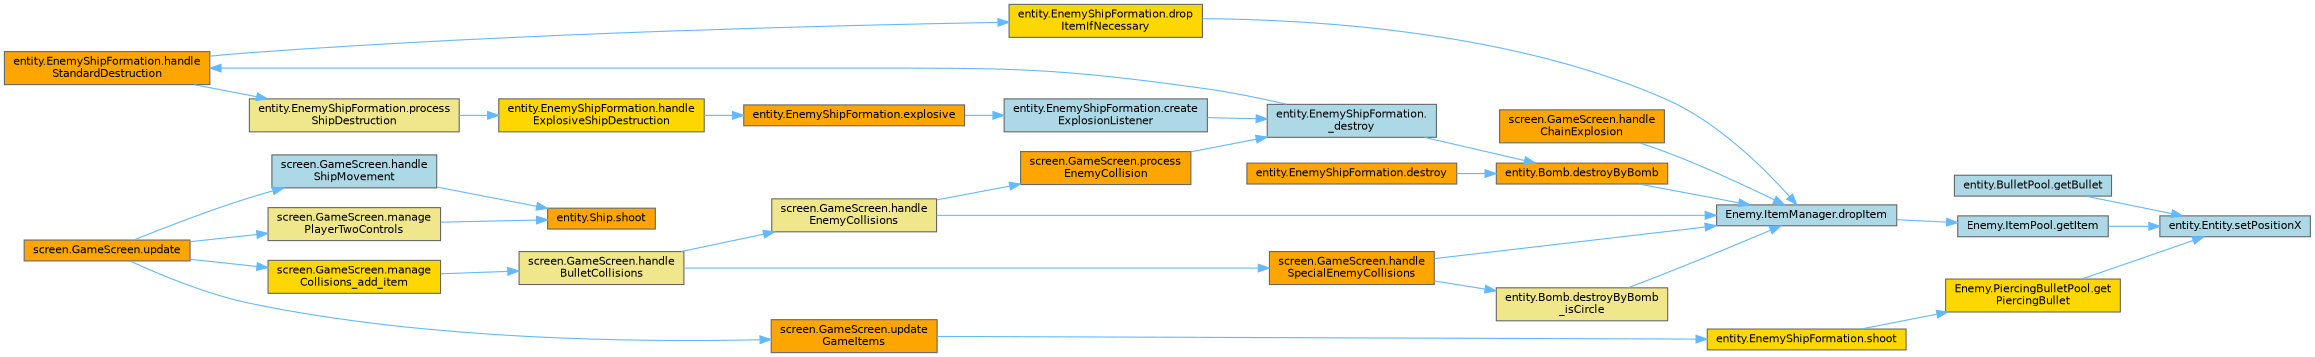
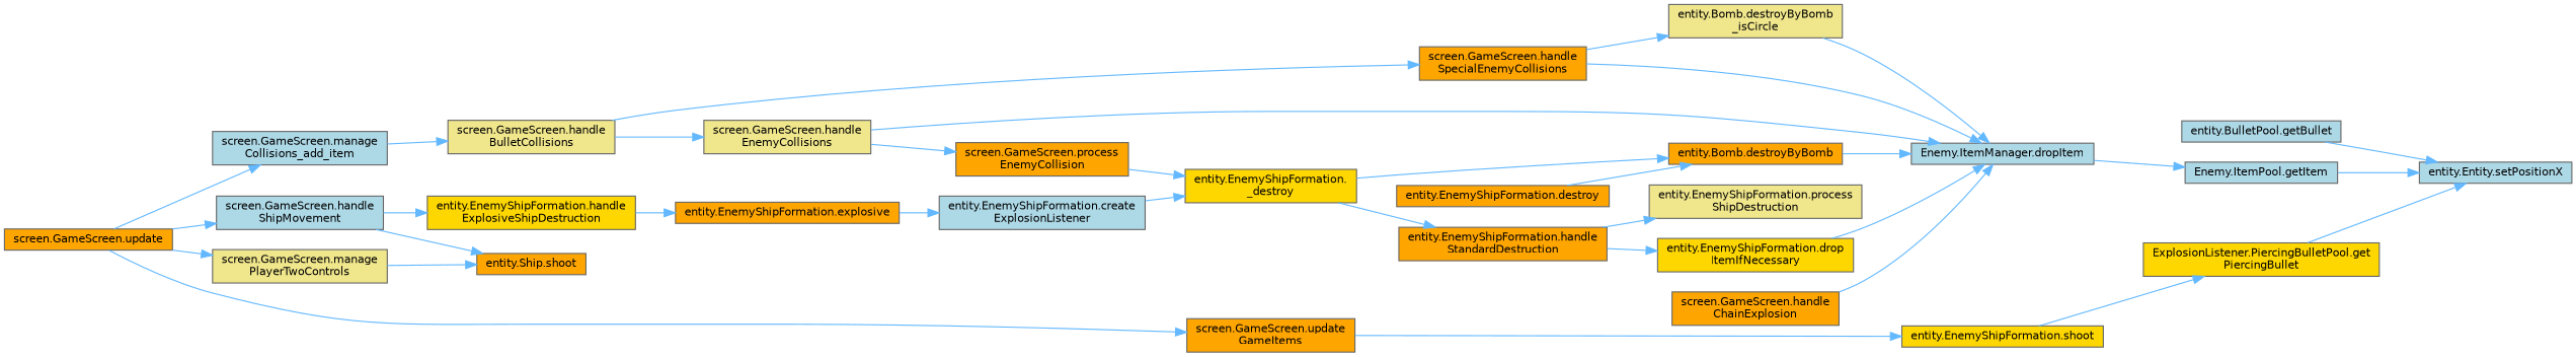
  digraph {
    rankdir=RL
    node [color=grey40 fillcolor=orange fontname=Helvetica fontsize=10 shape=box style=filled]
    edge [color=steelblue1 dir=back fontname=Helvetica fontsize=10 labelfontname=Helvetica labelfontsize=10 style=solid]
    n1 [color=gray40 fillcolor=lightblue fontcolor=black height=0.2 label="entity.Entity.setPositionX" width=0.4]
    n2 [fillcolor=lightblue height=0.2 label="entity.BulletPool.getBullet" width=0.4]
    n3 [fillcolor=lightblue height=0.2 label="Enemy.ItemPool.getItem" width=0.4]
-   n4 [fillcolor=gold height=0.2 label="Enemy.PiercingBulletPool.get\lPiercingBullet" width=0.4]
+   n4 [fillcolor=gold height=0.2 label="ExplosionListener.PiercingBulletPool.get\lPiercingBullet" width=0.4]
    n5 [fillcolor=lightblue height=0.2 label="Enemy.ItemManager.dropItem" width=0.4]
    n6 [fillcolor=gold height=0.2 label="entity.EnemyShipFormation.shoot" width=0.4]
    n7 [height=0.2 label="entity.Bomb.destroyByBomb" width=0.4]
    n8 [fillcolor=khaki height=0.2 label="entity.Bomb.destroyByBomb\l_isCircle" width=0.4]
    n9 [fillcolor=gold height=0.2 label="entity.EnemyShipFormation.drop\lItemIfNecessary" width=0.4]
    n10 [height=0.2 label="screen.GameScreen.handle\lChainExplosion" width=0.4]
    n11 [height=0.2 label="screen.GameScreen.handle\lSpecialEnemyCollisions" width=0.4]
    n12 [fillcolor=khaki height=0.2 label="screen.GameScreen.handle\lEnemyCollisions" width=0.4]
-   n13 [fillcolor=lightblue height=0.2 label="entity.EnemyShipFormation.\l_destroy" width=0.4]
+   n13 [fillcolor=gold height=0.2 label="entity.EnemyShipFormation.\l_destroy" width=0.4]
    n14 [height=0.2 label="entity.EnemyShipFormation.destroy" width=0.4]
    n15 [height=0.2 label="entity.EnemyShipFormation.handle\lStandardDestruction" width=0.4]
    n16 [fillcolor=khaki height=0.2 label="screen.GameScreen.handle\lBulletCollisions" width=0.4]
    n17 [fillcolor=lightblue height=0.2 label="entity.EnemyShipFormation.create\lExplosionListener" width=0.4]
    n18 [height=0.2 label="screen.GameScreen.process\lEnemyCollision" width=0.4]
    n19 [height=0.2 label="entity.EnemyShipFormation.explosive" width=0.4]
    n20 [fillcolor=gold height=0.2 label="entity.EnemyShipFormation.handle\lExplosiveShipDestruction" width=0.4]
    n21 [fillcolor=khaki height=0.2 label="entity.EnemyShipFormation.process\lShipDestruction" width=0.4]
-   n22 [fillcolor=gold height=0.2 label="screen.GameScreen.manage\lCollisions_add_item" width=0.4]
+   n22 [fillcolor=lightblue height=0.2 label="screen.GameScreen.manage\lCollisions_add_item" width=0.4]
    n23 [height=0.2 label="screen.GameScreen.update" width=0.4]
    n24 [height=0.2 label="screen.GameScreen.update\lGameItems" width=0.4]
    n25 [height=0.2 label="entity.Ship.shoot" width=0.4]
    n26 [fillcolor=lightblue height=0.2 label="screen.GameScreen.handle\lShipMovement" width=0.4]
    n27 [fillcolor=khaki height=0.2 label="screen.GameScreen.manage\lPlayerTwoControls" width=0.4]
    n1 -> n2
    n1 -> n3
    n1 -> n4
    n3 -> n5
    n4 -> n6
    n5 -> n7
    n5 -> n8
    n5 -> n9
    n5 -> n10
    n5 -> n11
    n5 -> n12
    n6 -> n24
    n7 -> n13
    n7 -> n14
    n8 -> n11
    n9 -> n15
    n11 -> n16
    n12 -> n16
    n13 -> n17
    n13 -> n18
    n15 -> n13
    n16 -> n22
    n17 -> n19
    n18 -> n12
    n19 -> n20
-   n20 -> n21
+   n20 -> n26
    n21 -> n15
    n22 -> n23
    n24 -> n23
    n25 -> n26
    n25 -> n27
    n26 -> n23
    n27 -> n23
  }
